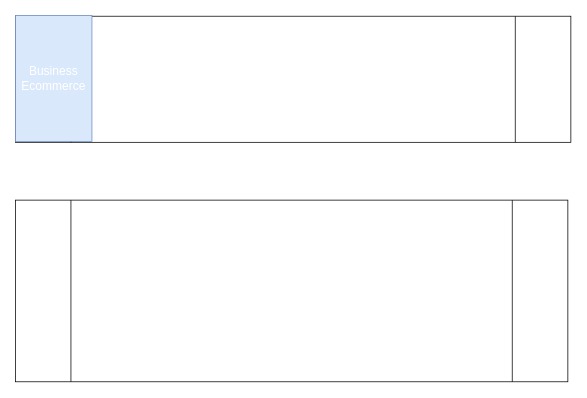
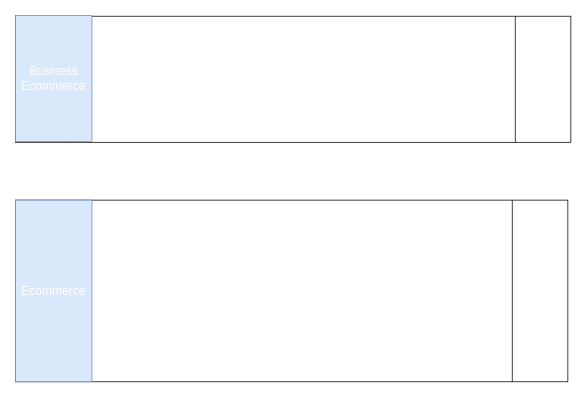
  <mxCell id="0" />
  <mxCell id="1" parent="0" />
  <mxCell id="2" value="" style="group" vertex="1" connectable="0" parent="1"><mxGeometry x="20" y="20" width="740" height="169" as="geometry" /></mxCell>
  <mxCell id="3" value="" style="shape=process;whiteSpace=wrap;html=1;backgroundOutline=1;" vertex="1" parent="2"><mxGeometry y="1" width="740" height="168" as="geometry" /></mxCell>
  <mxCell id="4" value="Business Ecommerce" style="text;strokeColor=#6c8ebf;fillColor=#dae8fc;html=1;align=center;verticalAlign=middle;whiteSpace=wrap;rounded=0;fontSize=16;fontColor=#ffffff;" vertex="1" parent="2"><mxGeometry width="102" height="168" as="geometry" /></mxCell>
  <mxCell id="5" value="" style="group" vertex="1" connectable="0" parent="1"><mxGeometry x="20" y="266" width="736" height="242" as="geometry" /></mxCell>
  <mxCell id="6" value="" style="shape=process;whiteSpace=wrap;html=1;backgroundOutline=1;" vertex="1" parent="5"><mxGeometry width="736" height="242" as="geometry" /></mxCell>
+ <mxCell id="7" value="Ecommerce" style="text;strokeColor=#6c8ebf;fillColor=#dae8fc;html=1;align=center;verticalAlign=middle;whiteSpace=wrap;rounded=0;fontSize=16;fontColor=#ffffff;" vertex="1" parent="5"><mxGeometry width="102" height="242" as="geometry" /></mxCell>
